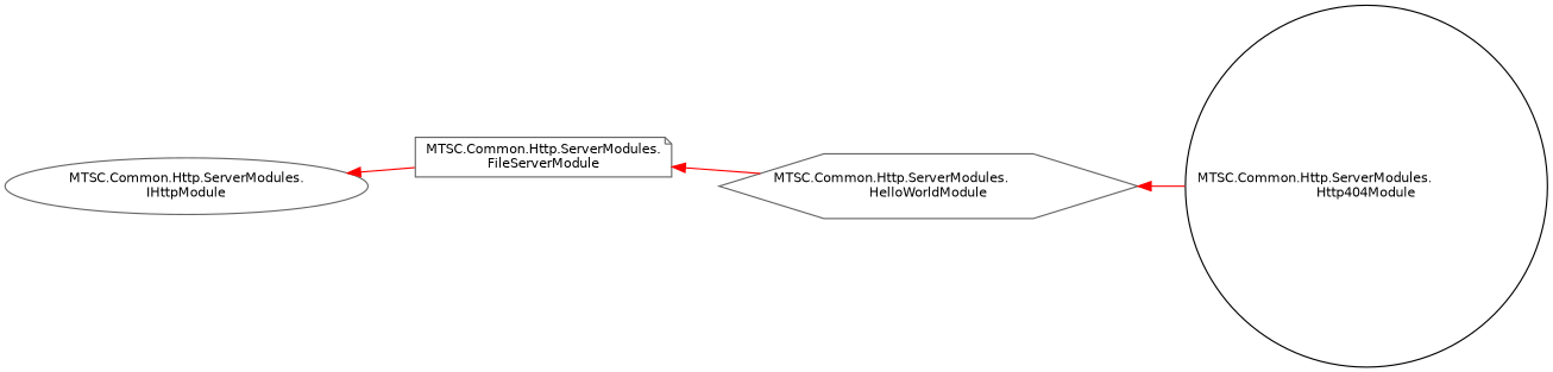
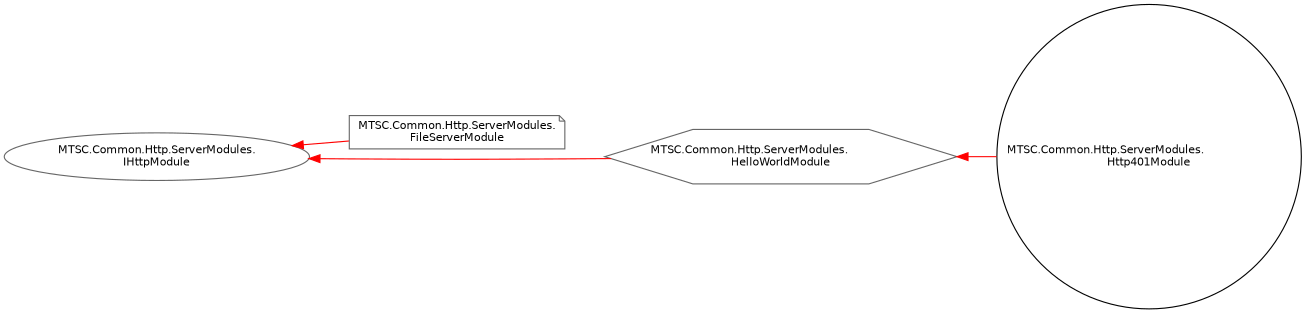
  digraph {
    rankdir=LR
    node [color=gray40 fillcolor=white fontname=Helvetica fontsize=10 style=filled]
    edge [color=red dir=back fontname=Helvetica fontsize=10 labelfontname=Helvetica labelfontsize=10 style=solid]
    n1 [height=0.2 label="MTSC.Common.Http.ServerModules.\lIHttpModule" shape=ellipse width=0.4]
    n2 [height=0.2 label="MTSC.Common.Http.ServerModules.\lFileServerModule" shape=note width=0.4]
    n3 [height=0.2 label="MTSC.Common.Http.ServerModules.\lHelloWorldModule" shape=hexagon width=0.4]
-   n4 [color=black height=0.2 label="MTSC.Common.Http.ServerModules.\lHttp404Module" shape=circle width=0.4]
+   n4 [color=black height=0.2 label="MTSC.Common.Http.ServerModules.\lHttp401Module" shape=circle width=0.4]
    n1 -> n2
-   n2 -> n3
+   n1 -> n3
    n3 -> n4
  }
